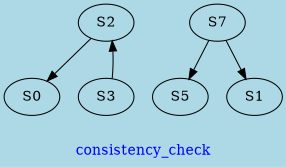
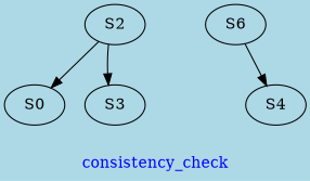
  digraph {
    bgcolor=lightblue
    fontcolor=blue
    label=consistency_check
    S2
    S0
    S3
-   S6 [label=S7]
-   S5
-   S4 [label=S1]
+   S6
+   S4
    S2 -> S0
-   S3 -> S2
-   S6 -> S5
+   S2 -> S3
    S6 -> S4
  }
